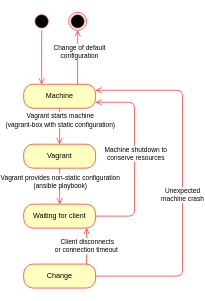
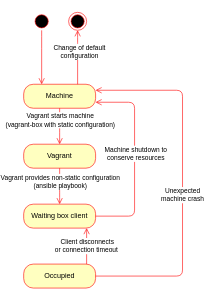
  <mxCell id="0" />
  <mxCell id="1" parent="0" />
  <mxCell id="2" value="" style="ellipse;html=1;shape=startState;fillColor=#000000;strokeColor=#ff0000;" vertex="1" parent="1"><mxGeometry x="35" y="20" width="30" height="30" as="geometry" /></mxCell>
  <mxCell id="3" value="" style="edgeStyle=orthogonalEdgeStyle;html=1;verticalAlign=bottom;endArrow=open;endSize=8;strokeColor=#ff0000;entryX=0.25;entryY=0;entryDx=0;entryDy=0;" edge="1" source="2" parent="1" target="5"><mxGeometry relative="1" as="geometry"><mxPoint x="80" y="140" as="targetPoint" /><Array as="points"><mxPoint x="50" y="70" /><mxPoint x="50" y="70" /></Array></mxGeometry></mxCell>
  <mxCell id="4" value="" style="ellipse;html=1;shape=endState;fillColor=#000000;strokeColor=#ff0000;" vertex="1" parent="1"><mxGeometry x="95" y="20" width="30" height="30" as="geometry" /></mxCell>
  <mxCell id="5" value="Machine" style="rounded=1;whiteSpace=wrap;html=1;arcSize=40;fontColor=#000000;fillColor=#ffffc0;strokeColor=#ff0000;" vertex="1" parent="1"><mxGeometry x="20" y="140" width="120" height="40" as="geometry" /></mxCell>
  <mxCell id="6" value="" style="edgeStyle=orthogonalEdgeStyle;html=1;verticalAlign=bottom;endArrow=open;endSize=8;strokeColor=#ff0000;" edge="1" source="5" parent="1"><mxGeometry relative="1" as="geometry"><mxPoint x="80" y="240" as="targetPoint" /></mxGeometry></mxCell>
  <mxCell id="7" value="Vagrant starts machine&lt;br&gt;(vagrant-box with static configuration)" style="edgeLabel;html=1;align=center;verticalAlign=middle;resizable=0;points=[];" vertex="1" connectable="0" parent="6"><mxGeometry x="0.233" y="1" relative="1" as="geometry"><mxPoint x="-1" y="-17.24" as="offset" /></mxGeometry></mxCell>
  <mxCell id="8" value="Vagrant" style="rounded=1;whiteSpace=wrap;html=1;arcSize=40;fontColor=#000000;fillColor=#ffffc0;strokeColor=#ff0000;" vertex="1" parent="1"><mxGeometry x="20" y="240" width="120" height="40" as="geometry" /></mxCell>
  <mxCell id="9" value="" style="edgeStyle=orthogonalEdgeStyle;html=1;verticalAlign=bottom;endArrow=open;endSize=8;strokeColor=#ff0000;" edge="1" source="8" parent="1" target="13"><mxGeometry relative="1" as="geometry"><mxPoint x="80" y="330" as="targetPoint" /><Array as="points"><mxPoint x="80" y="330" /></Array></mxGeometry></mxCell>
  <mxCell id="10" value="Vagrant provides non-static configuration&lt;br&gt;(ansible playbook)" style="edgeLabel;html=1;align=center;verticalAlign=middle;resizable=0;points=[];" vertex="1" connectable="0" parent="9"><mxGeometry x="-0.272" relative="1" as="geometry"><mxPoint as="offset" /></mxGeometry></mxCell>
  <mxCell id="11" value="" style="edgeStyle=orthogonalEdgeStyle;html=1;verticalAlign=bottom;endArrow=open;endSize=8;strokeColor=#ff0000;entryX=0.5;entryY=1;entryDx=0;entryDy=0;exitX=0.75;exitY=0;exitDx=0;exitDy=0;" edge="1" parent="1" source="5" target="4"><mxGeometry relative="1" as="geometry"><mxPoint x="90" y="150" as="targetPoint" /><mxPoint x="90" y="60" as="sourcePoint" /><Array as="points"><mxPoint x="110" y="60" /><mxPoint x="110" y="60" /></Array></mxGeometry></mxCell>
  <mxCell id="12" value="Change of default&lt;br&gt;configuration" style="edgeLabel;html=1;align=center;verticalAlign=middle;resizable=0;points=[];" vertex="1" connectable="0" parent="11"><mxGeometry x="0.216" y="-2" relative="1" as="geometry"><mxPoint as="offset" /></mxGeometry></mxCell>
- <mxCell id="13" value="Waiting for client" style="rounded=1;whiteSpace=wrap;html=1;arcSize=40;fontColor=#000000;fillColor=#ffffc0;strokeColor=#ff0000;" vertex="1" parent="1"><mxGeometry x="20" y="340" width="120" height="40" as="geometry" /></mxCell>
- <mxCell id="14" value="Change" style="rounded=1;whiteSpace=wrap;html=1;arcSize=40;fontColor=#000000;fillColor=#ffffc0;strokeColor=#ff0000;" vertex="1" parent="1"><mxGeometry x="20" y="440" width="120" height="40" as="geometry" /></mxCell>
+ <mxCell id="13" value="Waiting box client" style="rounded=1;whiteSpace=wrap;html=1;arcSize=40;fontColor=#000000;fillColor=#ffffc0;strokeColor=#ff0000;" vertex="1" parent="1"><mxGeometry x="20" y="340" width="120" height="40" as="geometry" /></mxCell>
+ <mxCell id="14" value="Occupied" style="rounded=1;whiteSpace=wrap;html=1;arcSize=40;fontColor=#000000;fillColor=#ffffc0;strokeColor=#ff0000;" vertex="1" parent="1"><mxGeometry x="20" y="440" width="120" height="40" as="geometry" /></mxCell>
  <mxCell id="15" value="" style="edgeStyle=orthogonalEdgeStyle;html=1;verticalAlign=bottom;endArrow=open;endSize=8;strokeColor=#ff0000;entryX=0.75;entryY=1;entryDx=0;entryDy=0;exitX=0.75;exitY=0;exitDx=0;exitDy=0;" edge="1" parent="1"><mxGeometry relative="1" as="geometry"><mxPoint x="125" y="380" as="targetPoint" /><mxPoint x="125" y="440" as="sourcePoint" /><Array as="points"><mxPoint x="125" y="390" /><mxPoint x="125" y="390" /></Array></mxGeometry></mxCell>
  <mxCell id="16" value="Client disconnects&lt;br&gt;or connection timeout&amp;nbsp;" style="edgeLabel;html=1;align=center;verticalAlign=middle;resizable=0;points=[];" vertex="1" connectable="0" parent="15"><mxGeometry x="0.222" relative="1" as="geometry"><mxPoint y="6.67" as="offset" /></mxGeometry></mxCell>
  <mxCell id="17" value="" style="edgeStyle=orthogonalEdgeStyle;html=1;verticalAlign=bottom;endArrow=open;endSize=8;strokeColor=#ff0000;exitX=1;exitY=0.5;exitDx=0;exitDy=0;" edge="1" parent="1" source="13"><mxGeometry relative="1" as="geometry"><mxPoint x="140" y="170" as="targetPoint" /><mxPoint x="205" y="270" as="sourcePoint" /><Array as="points"><mxPoint x="205" y="360" /><mxPoint x="205" y="170" /><mxPoint x="140" y="170" /></Array></mxGeometry></mxCell>
  <mxCell id="18" value="Machine shutdown to&lt;br&gt;conserve resources" style="edgeLabel;html=1;align=center;verticalAlign=middle;resizable=0;points=[];" vertex="1" connectable="0" parent="17"><mxGeometry x="0.061" y="-1" relative="1" as="geometry"><mxPoint as="offset" /></mxGeometry></mxCell>
  <mxCell id="19" value="" style="edgeStyle=orthogonalEdgeStyle;html=1;verticalAlign=bottom;endArrow=open;endSize=8;strokeColor=#ff0000;entryX=1;entryY=0.25;entryDx=0;entryDy=0;exitX=1;exitY=0.5;exitDx=0;exitDy=0;" edge="1" parent="1" source="14" target="5"><mxGeometry relative="1" as="geometry"><mxPoint x="150" y="170" as="targetPoint" /><mxPoint x="150" y="370" as="sourcePoint" /><Array as="points"><mxPoint x="285" y="460" /><mxPoint x="285" y="150" /></Array></mxGeometry></mxCell>
  <mxCell id="20" value="Unexpected&lt;br&gt;machine crash" style="edgeLabel;html=1;align=center;verticalAlign=middle;resizable=0;points=[];" vertex="1" connectable="0" parent="19"><mxGeometry x="-0.062" relative="1" as="geometry"><mxPoint x="-0.03" as="offset" /></mxGeometry></mxCell>
